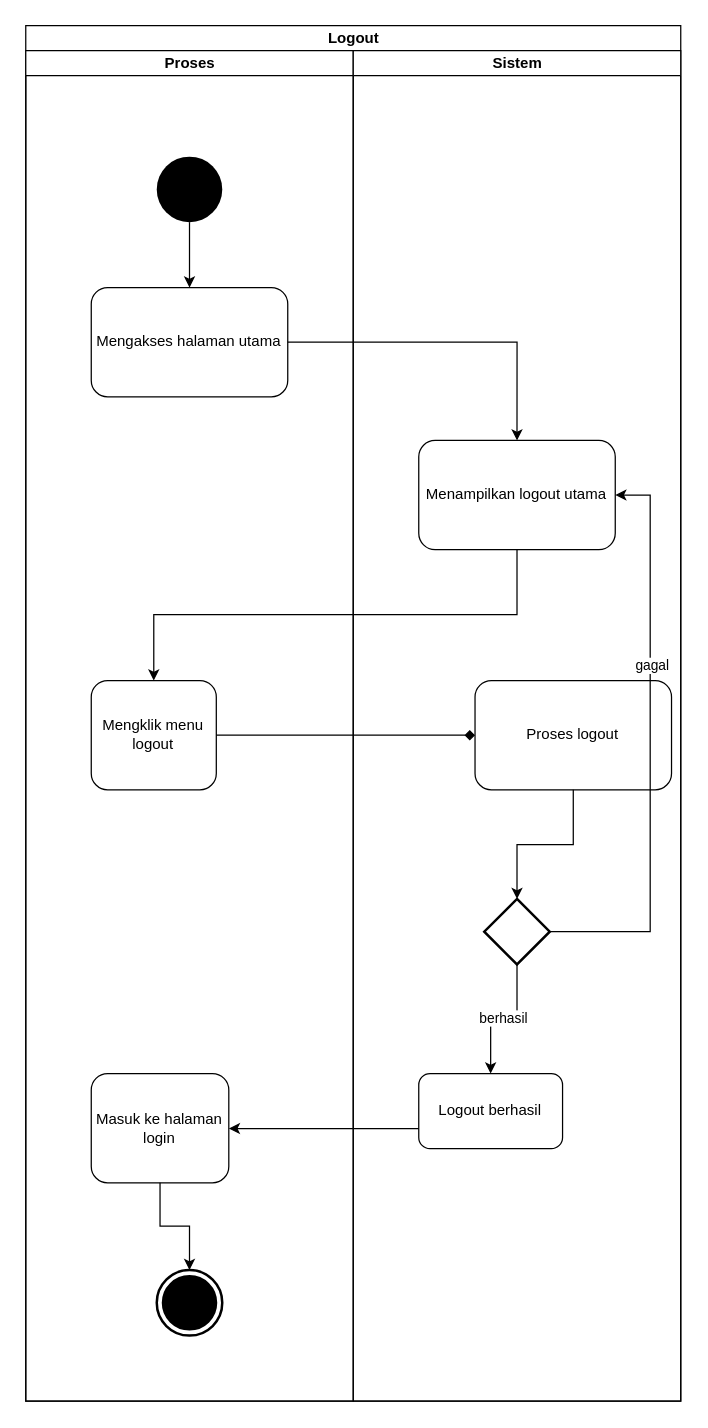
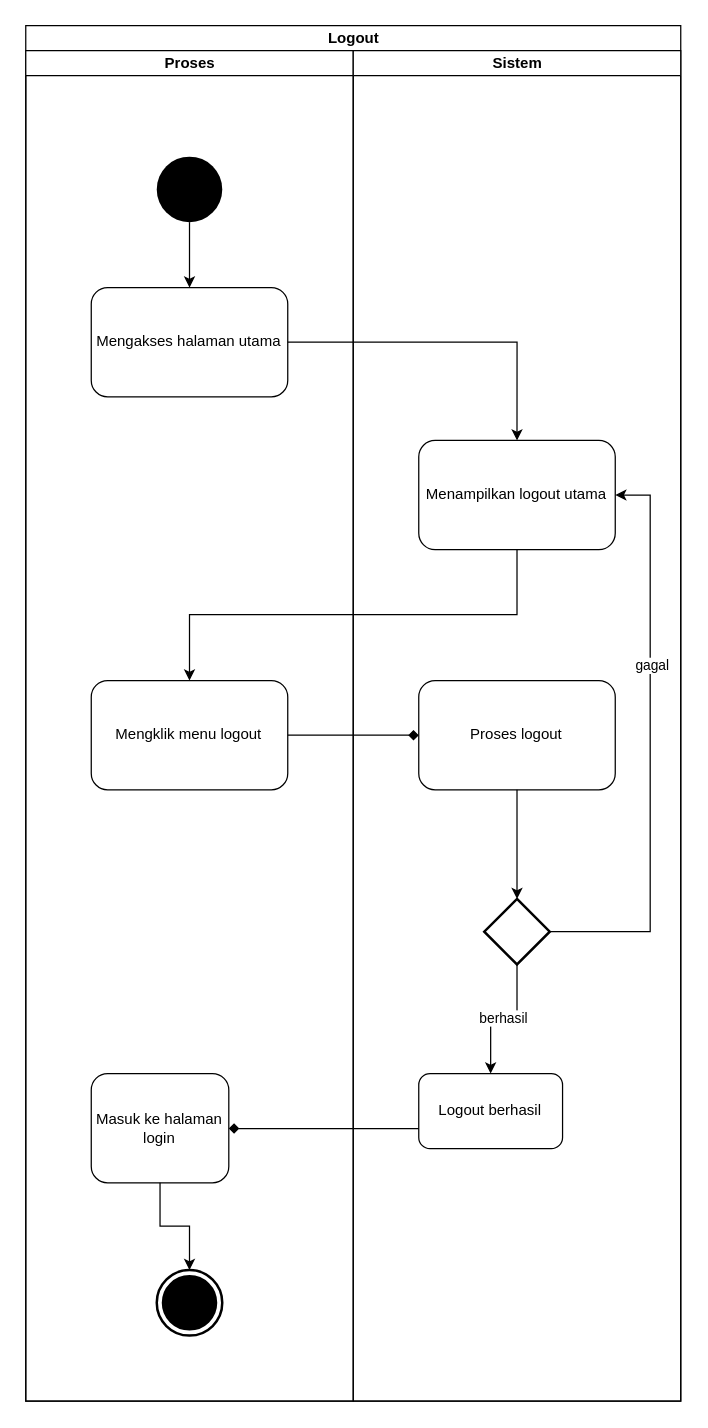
  <mxCell id="0" />
  <mxCell id="1" parent="0" />
  <mxCell id="2" value="" style="group" parent="1" vertex="1" connectable="0"><mxGeometry x="20" y="20" width="523.81" height="1100" as="geometry" /></mxCell>
  <mxCell id="3" value="Logout" style="swimlane;html=1;childLayout=stackLayout;resizeParent=1;resizeParentMax=0;startSize=20;container=0;" parent="2" vertex="1"><mxGeometry width="523.81" height="1100" as="geometry" /></mxCell>
  <mxCell id="4" value="Proses" style="swimlane;html=1;startSize=20;container=0;" parent="2" vertex="1"><mxGeometry y="20" width="261.9" height="1080" as="geometry" /></mxCell>
  <mxCell id="5" value="Sistem" style="swimlane;html=1;startSize=20;container=0;" parent="2" vertex="1"><mxGeometry x="261.9" y="20" width="261.9" height="1080" as="geometry" /></mxCell>
  <mxCell id="6" value="" style="ellipse;fillColor=#000000;strokeColor=none;container=0;" parent="2" vertex="1"><mxGeometry x="104.762" y="104.762" width="52.381" height="52.381" as="geometry" /></mxCell>
- <mxCell id="7" value="Mengklik menu logout" style="shape=rect;html=1;rounded=1;whiteSpace=wrap;align=center;container=0;" parent="2" vertex="1"><mxGeometry x="52.381" y="523.81" width="100" height="87.302" as="geometry" /></mxCell>
+ <mxCell id="7" value="Mengklik menu logout" style="shape=rect;html=1;rounded=1;whiteSpace=wrap;align=center;container=0;" parent="2" vertex="1"><mxGeometry x="52.381" y="523.81" width="157.143" height="87.302" as="geometry" /></mxCell>
  <mxCell id="8" value="Masuk ke halaman login" style="shape=rect;html=1;rounded=1;whiteSpace=wrap;align=center;container=0;" parent="2" vertex="1"><mxGeometry x="52.381" y="838.095" width="110" height="87.302" as="geometry" /></mxCell>
  <mxCell id="9" value="" style="html=1;shape=mxgraph.sysml.actFinal;strokeWidth=2;verticalLabelPosition=bottom;verticalAlignment=top;shadow=0;glass=1;container=0;" parent="2" vertex="1"><mxGeometry x="104.762" y="995.238" width="52.381" height="52.381" as="geometry" /></mxCell>
  <mxCell id="10" style="edgeStyle=elbowEdgeStyle;rounded=0;orthogonalLoop=1;jettySize=auto;elbow=vertical;html=1;entryX=0.5;entryY=0;entryDx=0;entryDy=0;entryPerimeter=0;shadow=0;align=left;" parent="2" source="8" target="9" edge="1"><mxGeometry y="34.921" as="geometry" /></mxCell>
  <mxCell id="11" value="Mengakses halaman utama" style="shape=rect;html=1;rounded=1;whiteSpace=wrap;align=center;container=0;" parent="2" vertex="1"><mxGeometry x="52.381" y="209.524" width="157.143" height="87.302" as="geometry" /></mxCell>
  <mxCell id="12" style="edgeStyle=orthogonalEdgeStyle;rounded=0;orthogonalLoop=1;jettySize=auto;html=1;entryX=0.5;entryY=0;entryDx=0;entryDy=0;align=left;" parent="2" source="6" target="11" edge="1"><mxGeometry y="34.921" as="geometry" /></mxCell>
- <mxCell id="13" value="Proses logout" style="shape=rect;html=1;rounded=1;whiteSpace=wrap;align=center;container=0;" parent="2" vertex="1"><mxGeometry x="359.286" y="523.81" width="157.143" height="87.302" as="geometry" /></mxCell>
+ <mxCell id="13" value="Proses logout" style="shape=rect;html=1;rounded=1;whiteSpace=wrap;align=center;container=0;" parent="2" vertex="1"><mxGeometry x="314.286" y="523.81" width="157.143" height="87.302" as="geometry" /></mxCell>
  <mxCell id="14" style="edgeStyle=orthogonalEdgeStyle;rounded=0;orthogonalLoop=1;jettySize=auto;html=1;entryX=0;entryY=0.5;entryDx=0;entryDy=0;endArrow=diamond;" parent="2" source="7" target="13" edge="1"><mxGeometry as="geometry" /></mxCell>
  <mxCell id="15" value="" style="strokeWidth=2;html=1;shape=mxgraph.flowchart.decision;whiteSpace=wrap;glass=1;container=0;" parent="2" vertex="1"><mxGeometry x="366.667" y="698.413" width="52.381" height="52.381" as="geometry" /></mxCell>
  <mxCell id="16" style="edgeStyle=elbowEdgeStyle;rounded=0;orthogonalLoop=1;jettySize=auto;elbow=vertical;html=1;entryX=0.5;entryY=0;entryDx=0;entryDy=0;entryPerimeter=0;shadow=0;align=left;" parent="2" source="13" target="15" edge="1"><mxGeometry x="261.905" y="34.921" as="geometry" /></mxCell>
  <mxCell id="17" value="Logout berhasil" style="shape=rect;html=1;rounded=1;whiteSpace=wrap;align=center;container=0;" parent="2" vertex="1"><mxGeometry x="314.286" y="838.095" width="115" height="60" as="geometry" /></mxCell>
- <mxCell id="18" style="edgeStyle=elbowEdgeStyle;rounded=0;orthogonalLoop=1;jettySize=auto;elbow=vertical;html=1;entryX=1;entryY=0.5;entryDx=0;entryDy=0;shadow=0;align=left;" parent="2" source="17" target="8" edge="1"><mxGeometry as="geometry" /></mxCell>
+ <mxCell id="18" style="edgeStyle=elbowEdgeStyle;rounded=0;orthogonalLoop=1;jettySize=auto;elbow=vertical;html=1;entryX=1;entryY=0.5;entryDx=0;entryDy=0;shadow=0;align=left;endArrow=diamond;" parent="2" source="17" target="8" edge="1"><mxGeometry as="geometry" /></mxCell>
  <mxCell id="19" value="berhasil" style="edgeStyle=elbowEdgeStyle;rounded=0;orthogonalLoop=1;jettySize=auto;elbow=vertical;html=1;entryX=0.5;entryY=0;entryDx=0;entryDy=0;shadow=0;align=center;" parent="2" source="15" target="17" edge="1"><mxGeometry x="261.905" y="34.921" as="geometry" /></mxCell>
  <mxCell id="20" value="Menampilkan logout utama" style="shape=rect;html=1;rounded=1;whiteSpace=wrap;align=center;container=0;" parent="2" vertex="1"><mxGeometry x="314.286" y="331.746" width="157.143" height="87.302" as="geometry" /></mxCell>
  <mxCell id="21" style="edgeStyle=elbowEdgeStyle;rounded=0;orthogonalLoop=1;jettySize=auto;elbow=vertical;html=1;entryX=0.5;entryY=0;entryDx=0;entryDy=0;shadow=0;align=left;" parent="2" source="20" target="7" edge="1"><mxGeometry as="geometry" /></mxCell>
  <mxCell id="22" style="edgeStyle=orthogonalEdgeStyle;rounded=0;orthogonalLoop=1;jettySize=auto;html=1;entryX=0.5;entryY=0;entryDx=0;entryDy=0;align=left;" parent="2" source="11" target="20" edge="1"><mxGeometry as="geometry" /></mxCell>
  <mxCell id="23" value="" style="edgeStyle=elbowEdgeStyle;rounded=0;orthogonalLoop=1;jettySize=auto;elbow=vertical;html=1;entryX=1;entryY=0.5;entryDx=0;entryDy=0;shadow=0;align=center;exitX=1;exitY=0.5;exitDx=0;exitDy=0;exitPerimeter=0;verticalAlign=top;" parent="2" source="15" target="20" edge="1"><mxGeometry x="261.905" y="34.921" as="geometry"><Array as="points"><mxPoint x="499.366" y="611.111" /></Array></mxGeometry></mxCell>
  <mxCell id="24" value="gagal" style="edgeLabel;html=1;align=center;verticalAlign=middle;resizable=0;points=[];" vertex="1" connectable="0" parent="23"><mxGeometry relative="1" as="geometry"><mxPoint x="1" y="-64" as="offset" /></mxGeometry></mxCell>
